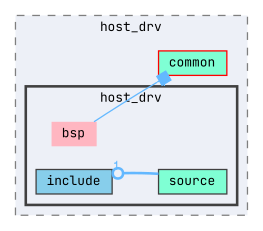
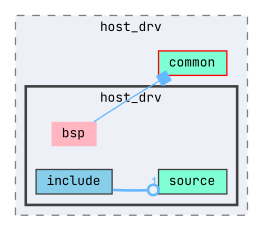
  digraph {
    compound=true
    fontname="JetBrains Mono"
    rankdir=LR
    node [fillcolor=aquamarine fontname="JetBrains Mono" fontsize=10 shape=box style=filled color=grey25]
    edge [color=steelblue1 fontcolor=steelblue1 fontname="JetBrains Mono" fontsize=10 headlabel=1 labeldistance=1.5 labelfontname=FreeSans labelfontsize=10]
    n1 [fillcolor=lightpink height=0.2 label=bsp shape=plaintext width=0.4 color=""]
    n2 [fillcolor=skyblue height=0.2 label=include width=0.4]
    n3 [height=0.2 label=source width=0.4]
    n4 [color=red height=0.2 label=common width=0.4]
    subgraph cluster_1 {
      bgcolor="#edf0f7"
      fontsize=10
      label=host_drv
      pencolor=grey50
      style="filled,dashed"
      n4
      subgraph cluster_2 {
        bgcolor="#edf0f7"
        fontsize=10
        label=host_drv
        pencolor=grey25
        style="filled,bold"
        n1
        n2
        n3
      }
    }
    n1 -> n4 [arrowhead=box style=solid]
-   n3 -> n2 [arrowhead=odot style=bold]
+   n2 -> n3 [arrowhead=odot style=bold]
  }
